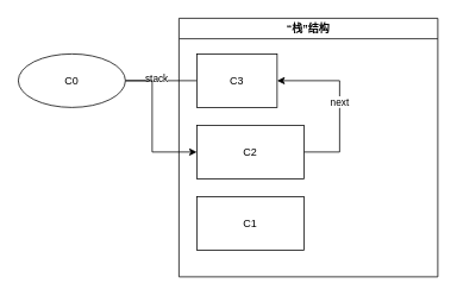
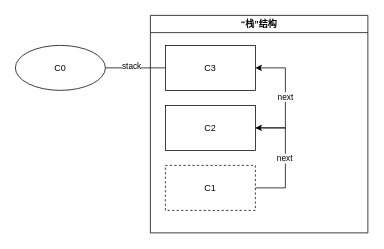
  <mxCell id="0" />
  <mxCell id="1" parent="0" />
  <mxCell id="2" value="" style="edgeStyle=orthogonalEdgeStyle;rounded=0;orthogonalLoop=1;jettySize=auto;html=1;endArrow=none;" edge="1" parent="1" source="5" target="6"><mxGeometry relative="1" as="geometry" /></mxCell>
  <mxCell id="3" value="stack" style="edgeLabel;html=1;align=center;verticalAlign=middle;resizable=0;points=[];" vertex="1" connectable="0" parent="2"><mxGeometry x="-0.15" y="3" relative="1" as="geometry"><mxPoint as="offset" /></mxGeometry></mxCell>
- <mxCell id="4" style="edgeStyle=orthogonalEdgeStyle;rounded=0;orthogonalLoop=1;jettySize=auto;html=1;exitX=1;exitY=0.5;exitDx=0;exitDy=0;entryX=0;entryY=0.5;entryDx=0;entryDy=0;" edge="1" parent="1" source="5" target="9"><mxGeometry relative="1" as="geometry"><Array as="points"><mxPoint x="170" y="90" /><mxPoint x="170" y="170" /></Array></mxGeometry></mxCell>
  <mxCell id="5" value="C0" style="ellipse;whiteSpace=wrap;html=1;" vertex="1" parent="1"><mxGeometry x="20" y="60" width="120" height="60" as="geometry" /></mxCell>
- <mxCell id="6" value="C3" style="rounded=0;whiteSpace=wrap;html=1;" vertex="1" parent="1"><mxGeometry x="220" y="60" width="90" height="60" as="geometry" /></mxCell>
+ <mxCell id="6" value="C3" style="rounded=0;whiteSpace=wrap;html=1;" vertex="1" parent="1"><mxGeometry x="220" y="60" width="120" height="60" as="geometry" /></mxCell>
  <mxCell id="7" style="edgeStyle=orthogonalEdgeStyle;rounded=0;orthogonalLoop=1;jettySize=auto;html=1;entryX=1;entryY=0.5;entryDx=0;entryDy=0;" edge="1" parent="1" target="6"><mxGeometry relative="1" as="geometry"><mxPoint x="340" y="170" as="sourcePoint" /><Array as="points"><mxPoint x="380" y="170" /><mxPoint x="380" y="90" /></Array></mxGeometry></mxCell>
  <mxCell id="8" value="next" style="edgeLabel;html=1;align=center;verticalAlign=middle;resizable=0;points=[];" vertex="1" connectable="0" parent="7"><mxGeometry x="0.025" y="1" relative="1" as="geometry"><mxPoint as="offset" /></mxGeometry></mxCell>
  <mxCell id="9" value="C2" style="rounded=0;whiteSpace=wrap;html=1;" vertex="1" parent="1"><mxGeometry x="220" y="140" width="120" height="60" as="geometry" /></mxCell>
- <mxCell id="12" value="C1" style="rounded=0;whiteSpace=wrap;html=1;" vertex="1" parent="1"><mxGeometry x="220" y="220" width="120" height="60" as="geometry" /></mxCell>
+ <mxCell id="10" style="edgeStyle=orthogonalEdgeStyle;rounded=0;orthogonalLoop=1;jettySize=auto;html=1;entryX=1;entryY=0.5;entryDx=0;entryDy=0;exitX=1;exitY=0.5;exitDx=0;exitDy=0;" edge="1" parent="1" source="12" target="9"><mxGeometry relative="1" as="geometry"><Array as="points"><mxPoint x="380" y="250" /><mxPoint x="380" y="170" /></Array></mxGeometry></mxCell>
+ <mxCell id="11" value="next" style="edgeLabel;html=1;align=center;verticalAlign=middle;resizable=0;points=[];" vertex="1" connectable="0" parent="10"><mxGeometry y="2" relative="1" as="geometry"><mxPoint as="offset" /></mxGeometry></mxCell>
+ <mxCell id="12" value="C1" style="rounded=0;whiteSpace=wrap;html=1;dashed=1;" vertex="1" parent="1"><mxGeometry x="220" y="220" width="120" height="60" as="geometry" /></mxCell>
  <mxCell id="13" value="“栈”结构" style="swimlane;" vertex="1" parent="1"><mxGeometry x="200" y="20" width="290" height="290" as="geometry" /></mxCell>
